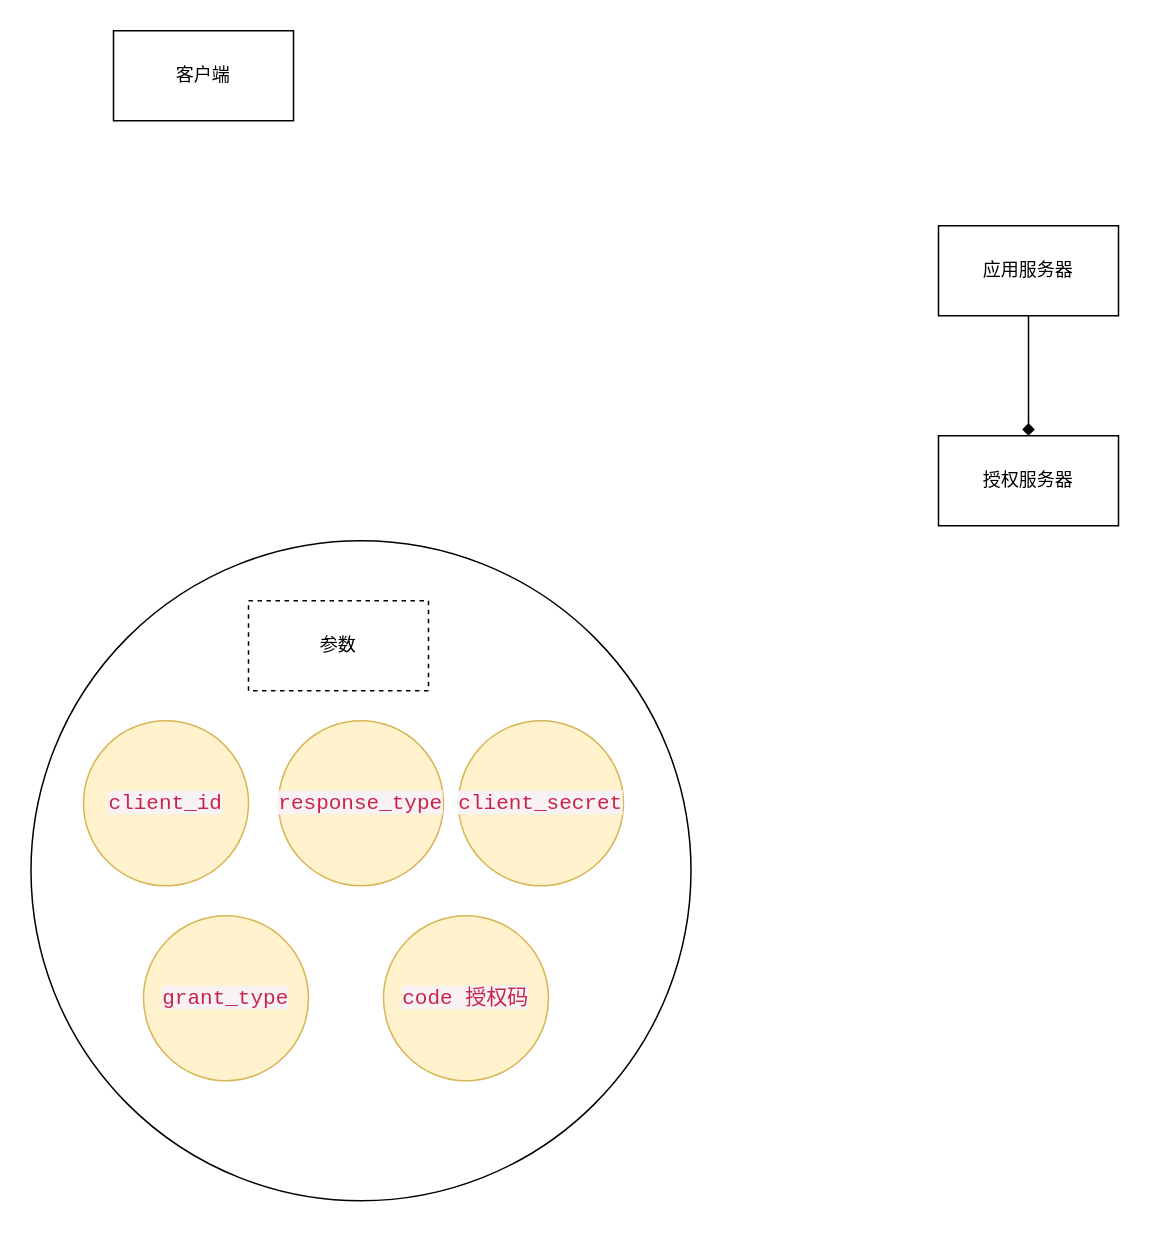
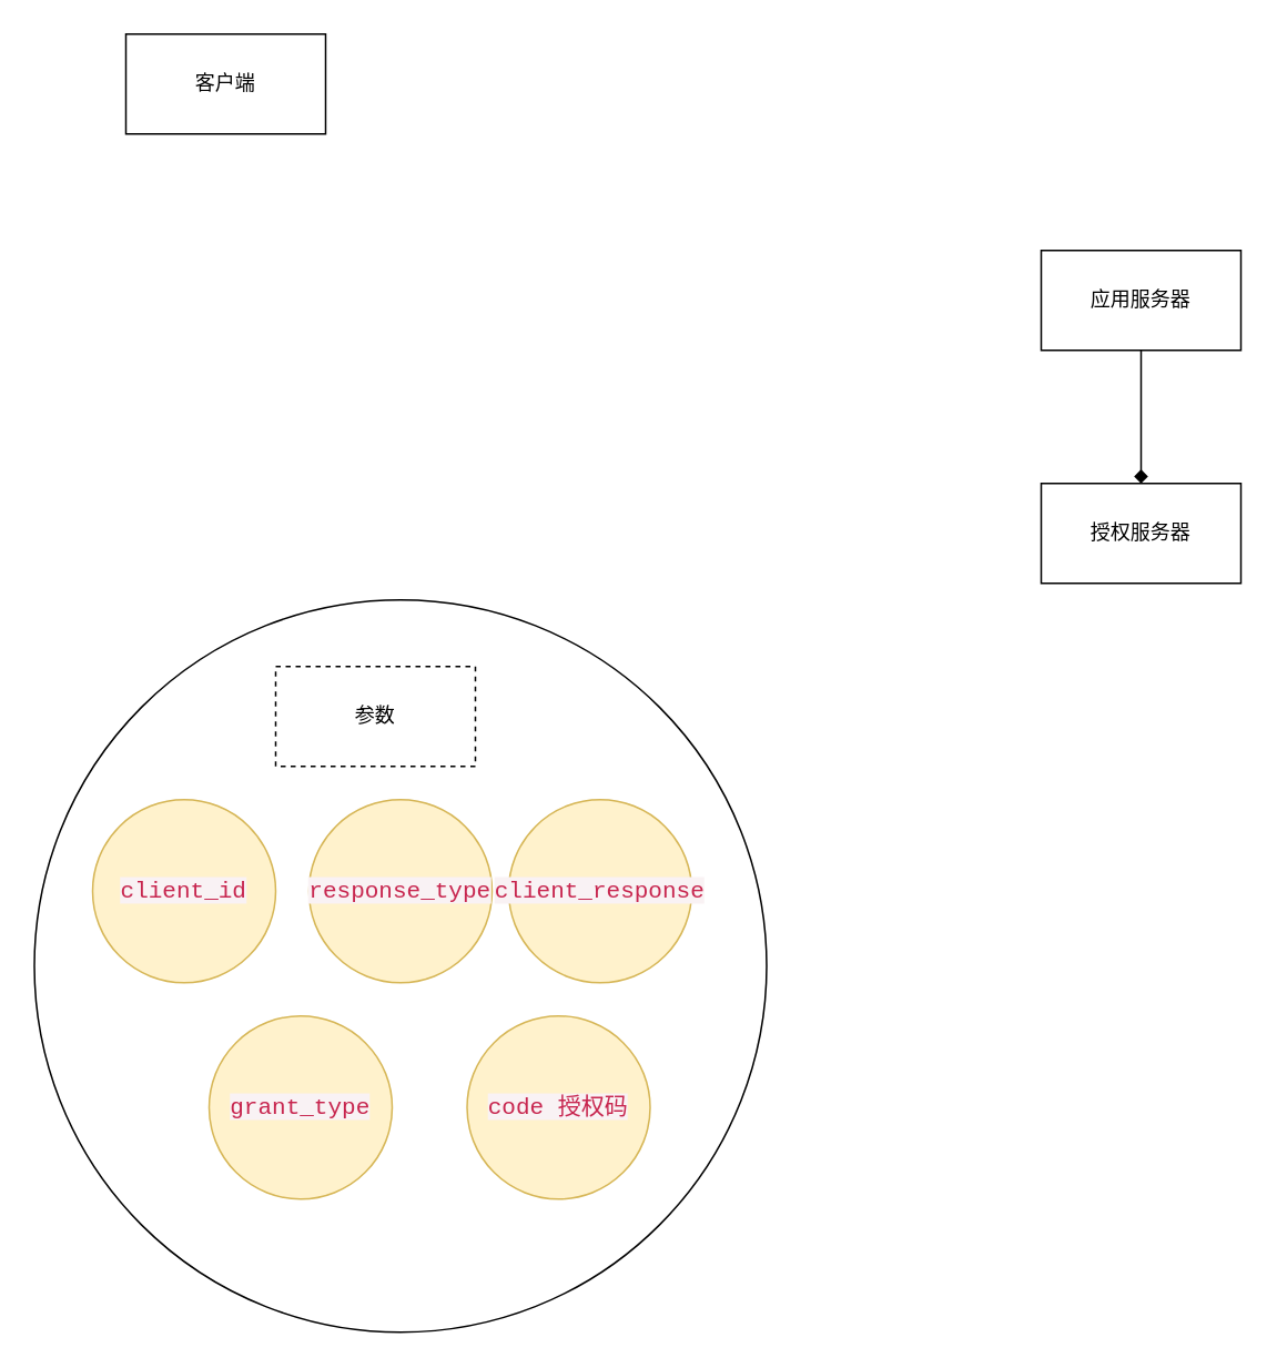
  <mxCell id="0" />
  <mxCell id="1" parent="0" />
  <mxCell id="2" value="" style="ellipse;whiteSpace=wrap;html=1;aspect=fixed;" vertex="1" parent="1"><mxGeometry x="20" y="360" width="440" height="440" as="geometry" /></mxCell>
  <mxCell id="3" value="" style="edgeStyle=orthogonalEdgeStyle;curved=1;rounded=0;orthogonalLoop=1;jettySize=auto;html=1;endArrow=diamond;" edge="1" parent="1" source="4" target="10"><mxGeometry relative="1" as="geometry" /></mxCell>
  <mxCell id="4" value="应用服务器" style="rounded=0;whiteSpace=wrap;html=1;" vertex="1" parent="1"><mxGeometry x="625" y="150" width="120" height="60" as="geometry" /></mxCell>
  <mxCell id="5" value="客户端" style="rounded=0;whiteSpace=wrap;html=1;" vertex="1" parent="1"><mxGeometry x="75" y="20" width="120" height="60" as="geometry" /></mxCell>
  <mxCell id="6" value="&lt;span style=&quot;color: rgb(199, 37, 78); font-family: Consolas, &amp;quot;Liberation Mono&amp;quot;, Menlo, Courier, monospace; font-size: 14px; text-align: left; background-color: rgb(249, 242, 244);&quot;&gt;client_id&lt;/span&gt;" style="ellipse;whiteSpace=wrap;html=1;aspect=fixed;fillColor=#fff2cc;strokeColor=#d6b656;" vertex="1" parent="1"><mxGeometry x="55" y="480" width="110" height="110" as="geometry" /></mxCell>
  <mxCell id="7" value="&lt;span style=&quot;color: rgb(199, 37, 78); font-family: Consolas, &amp;quot;Liberation Mono&amp;quot;, Menlo, Courier, monospace; font-size: 14px; text-align: left; background-color: rgb(249, 242, 244);&quot;&gt;response_type&lt;/span&gt;" style="ellipse;whiteSpace=wrap;html=1;aspect=fixed;fillColor=#fff2cc;strokeColor=#d6b656;" vertex="1" parent="1"><mxGeometry x="185" y="480" width="110" height="110" as="geometry" /></mxCell>
- <mxCell id="8" value="&lt;span style=&quot;color: rgb(199, 37, 78); font-family: Consolas, &amp;quot;Liberation Mono&amp;quot;, Menlo, Courier, monospace; font-size: 14px; text-align: left; background-color: rgb(249, 242, 244);&quot;&gt;client_secret&lt;/span&gt;" style="ellipse;whiteSpace=wrap;html=1;aspect=fixed;fillColor=#fff2cc;strokeColor=#d6b656;" vertex="1" parent="1"><mxGeometry x="305" y="480" width="110" height="110" as="geometry" /></mxCell>
- <mxCell id="9" value="&lt;span style=&quot;color: rgb(199, 37, 78); font-family: Consolas, &amp;quot;Liberation Mono&amp;quot;, Menlo, Courier, monospace; font-size: 14px; text-align: left; background-color: rgb(249, 242, 244);&quot;&gt;grant_type&lt;/span&gt;" style="ellipse;whiteSpace=wrap;html=1;aspect=fixed;fillColor=#fff2cc;strokeColor=#d6b656;" vertex="1" parent="1"><mxGeometry x="95" y="610" width="110" height="110" as="geometry" /></mxCell>
+ <mxCell id="8" value="&lt;span style=&quot;color: rgb(199, 37, 78); font-family: Consolas, &amp;quot;Liberation Mono&amp;quot;, Menlo, Courier, monospace; font-size: 14px; text-align: left; background-color: rgb(249, 242, 244);&quot;&gt;client_response&lt;/span&gt;" style="ellipse;whiteSpace=wrap;html=1;aspect=fixed;fillColor=#fff2cc;strokeColor=#d6b656;" vertex="1" parent="1"><mxGeometry x="305" y="480" width="110" height="110" as="geometry" /></mxCell>
+ <mxCell id="9" value="&lt;span style=&quot;color: rgb(199, 37, 78); font-family: Consolas, &amp;quot;Liberation Mono&amp;quot;, Menlo, Courier, monospace; font-size: 14px; text-align: left; background-color: rgb(249, 242, 244);&quot;&gt;grant_type&lt;/span&gt;" style="ellipse;whiteSpace=wrap;html=1;aspect=fixed;fillColor=#fff2cc;strokeColor=#d6b656;" vertex="1" parent="1"><mxGeometry x="125" y="610" width="110" height="110" as="geometry" /></mxCell>
  <mxCell id="10" value="授权服务器" style="whiteSpace=wrap;html=1;rounded=0;" vertex="1" parent="1"><mxGeometry x="625" y="290" width="120" height="60" as="geometry" /></mxCell>
- <mxCell id="11" value="&lt;span style=&quot;color: rgb(199, 37, 78); font-family: Consolas, &amp;quot;Liberation Mono&amp;quot;, Menlo, Courier, monospace; font-size: 14px; text-align: left; background-color: rgb(249, 242, 244);&quot;&gt;code 授权码&lt;/span&gt;" style="ellipse;whiteSpace=wrap;html=1;aspect=fixed;fillColor=#fff2cc;strokeColor=#d6b656;" vertex="1" parent="1"><mxGeometry x="255" y="610" width="110" height="110" as="geometry" /></mxCell>
+ <mxCell id="11" value="&lt;span style=&quot;color: rgb(199, 37, 78); font-family: Consolas, &amp;quot;Liberation Mono&amp;quot;, Menlo, Courier, monospace; font-size: 14px; text-align: left; background-color: rgb(249, 242, 244);&quot;&gt;code 授权码&lt;/span&gt;" style="ellipse;whiteSpace=wrap;html=1;aspect=fixed;fillColor=#fff2cc;strokeColor=#d6b656;" vertex="1" parent="1"><mxGeometry x="280" y="610" width="110" height="110" as="geometry" /></mxCell>
  <mxCell id="12" value="参数" style="rounded=0;whiteSpace=wrap;html=1;dashed=1;" vertex="1" parent="1"><mxGeometry x="165" y="400" width="120" height="60" as="geometry" /></mxCell>
